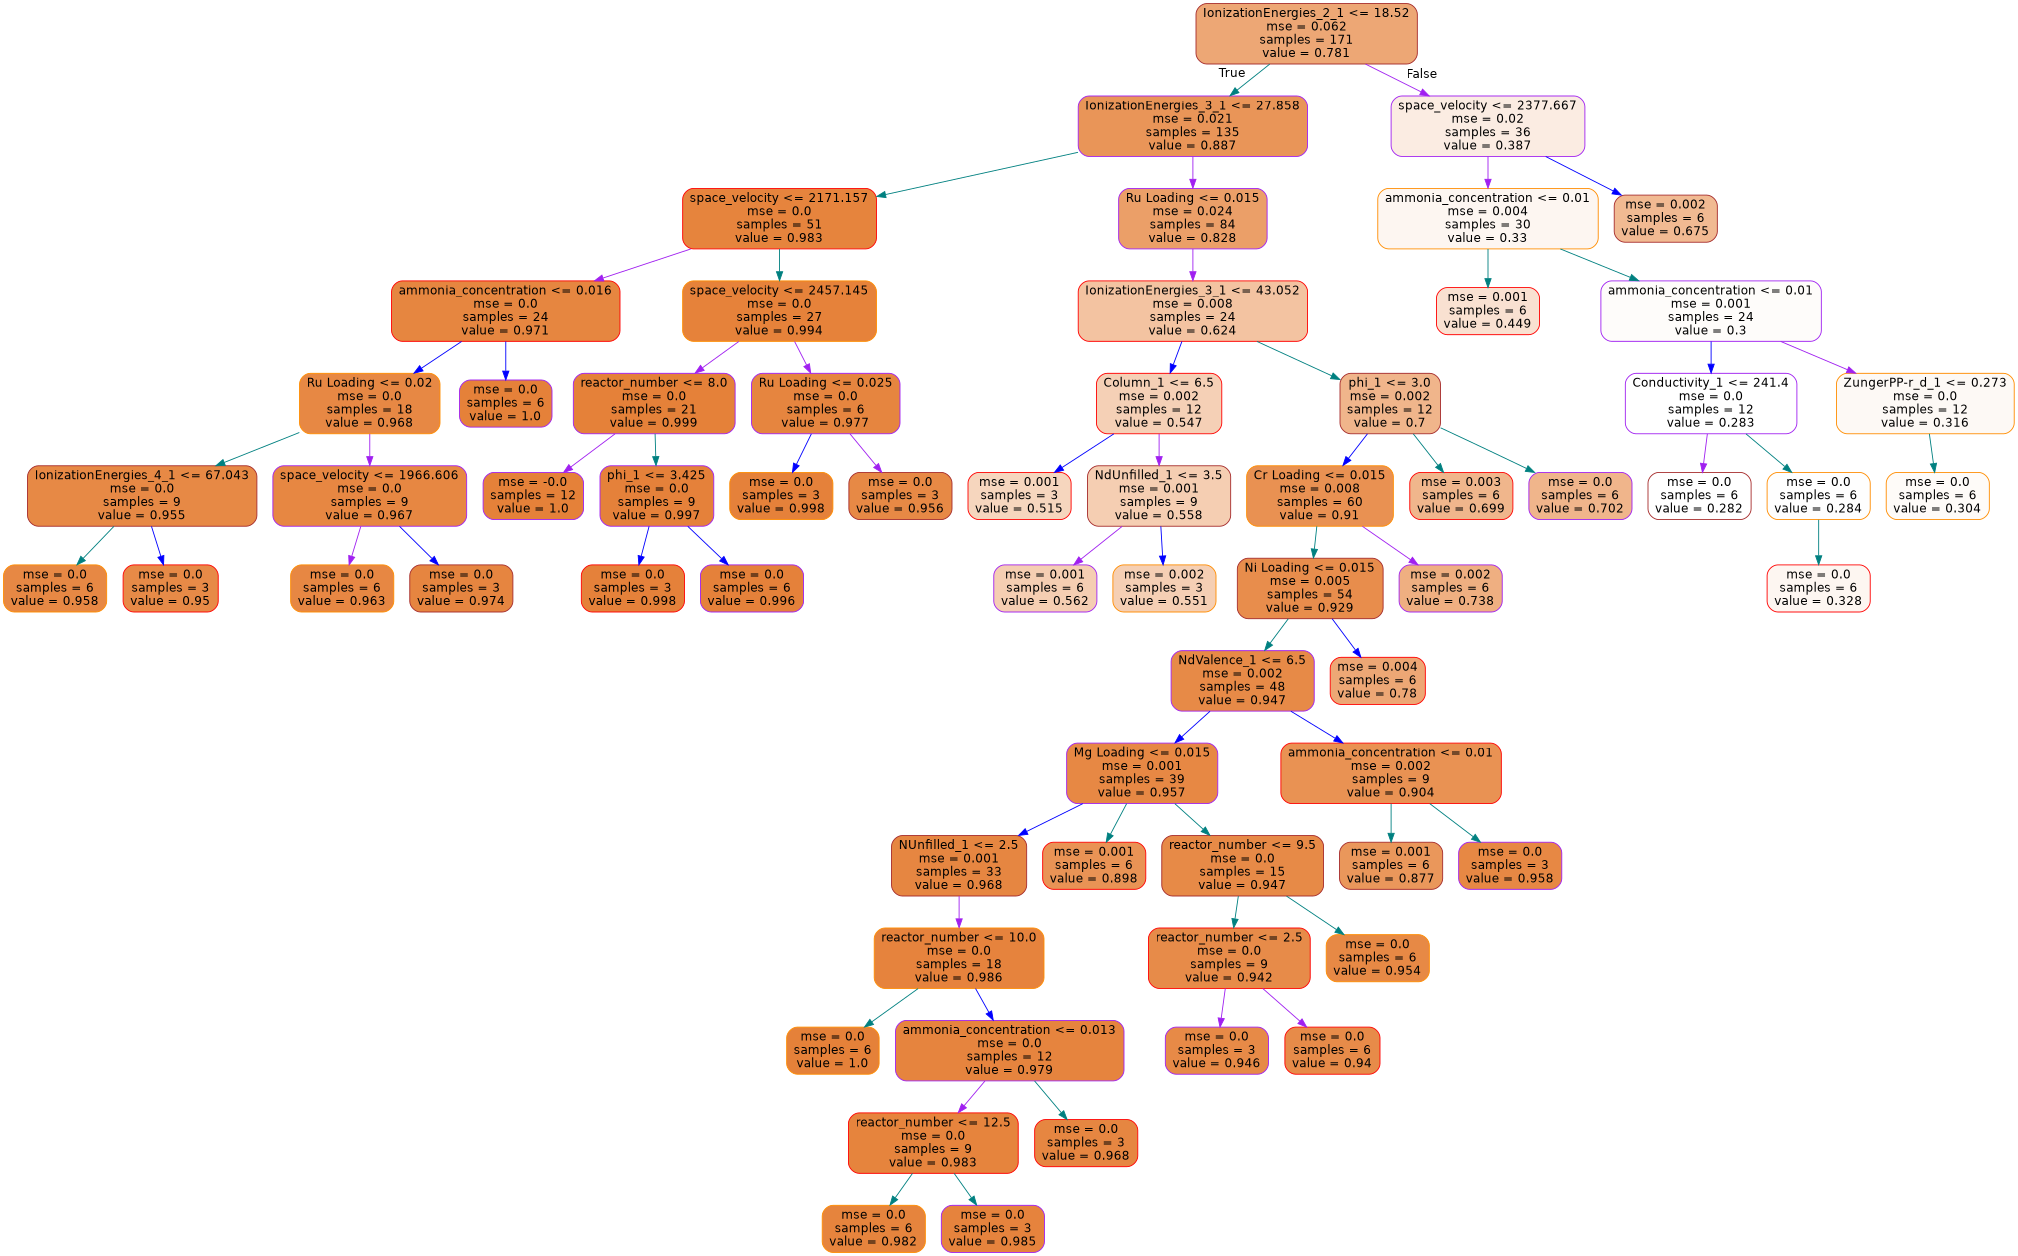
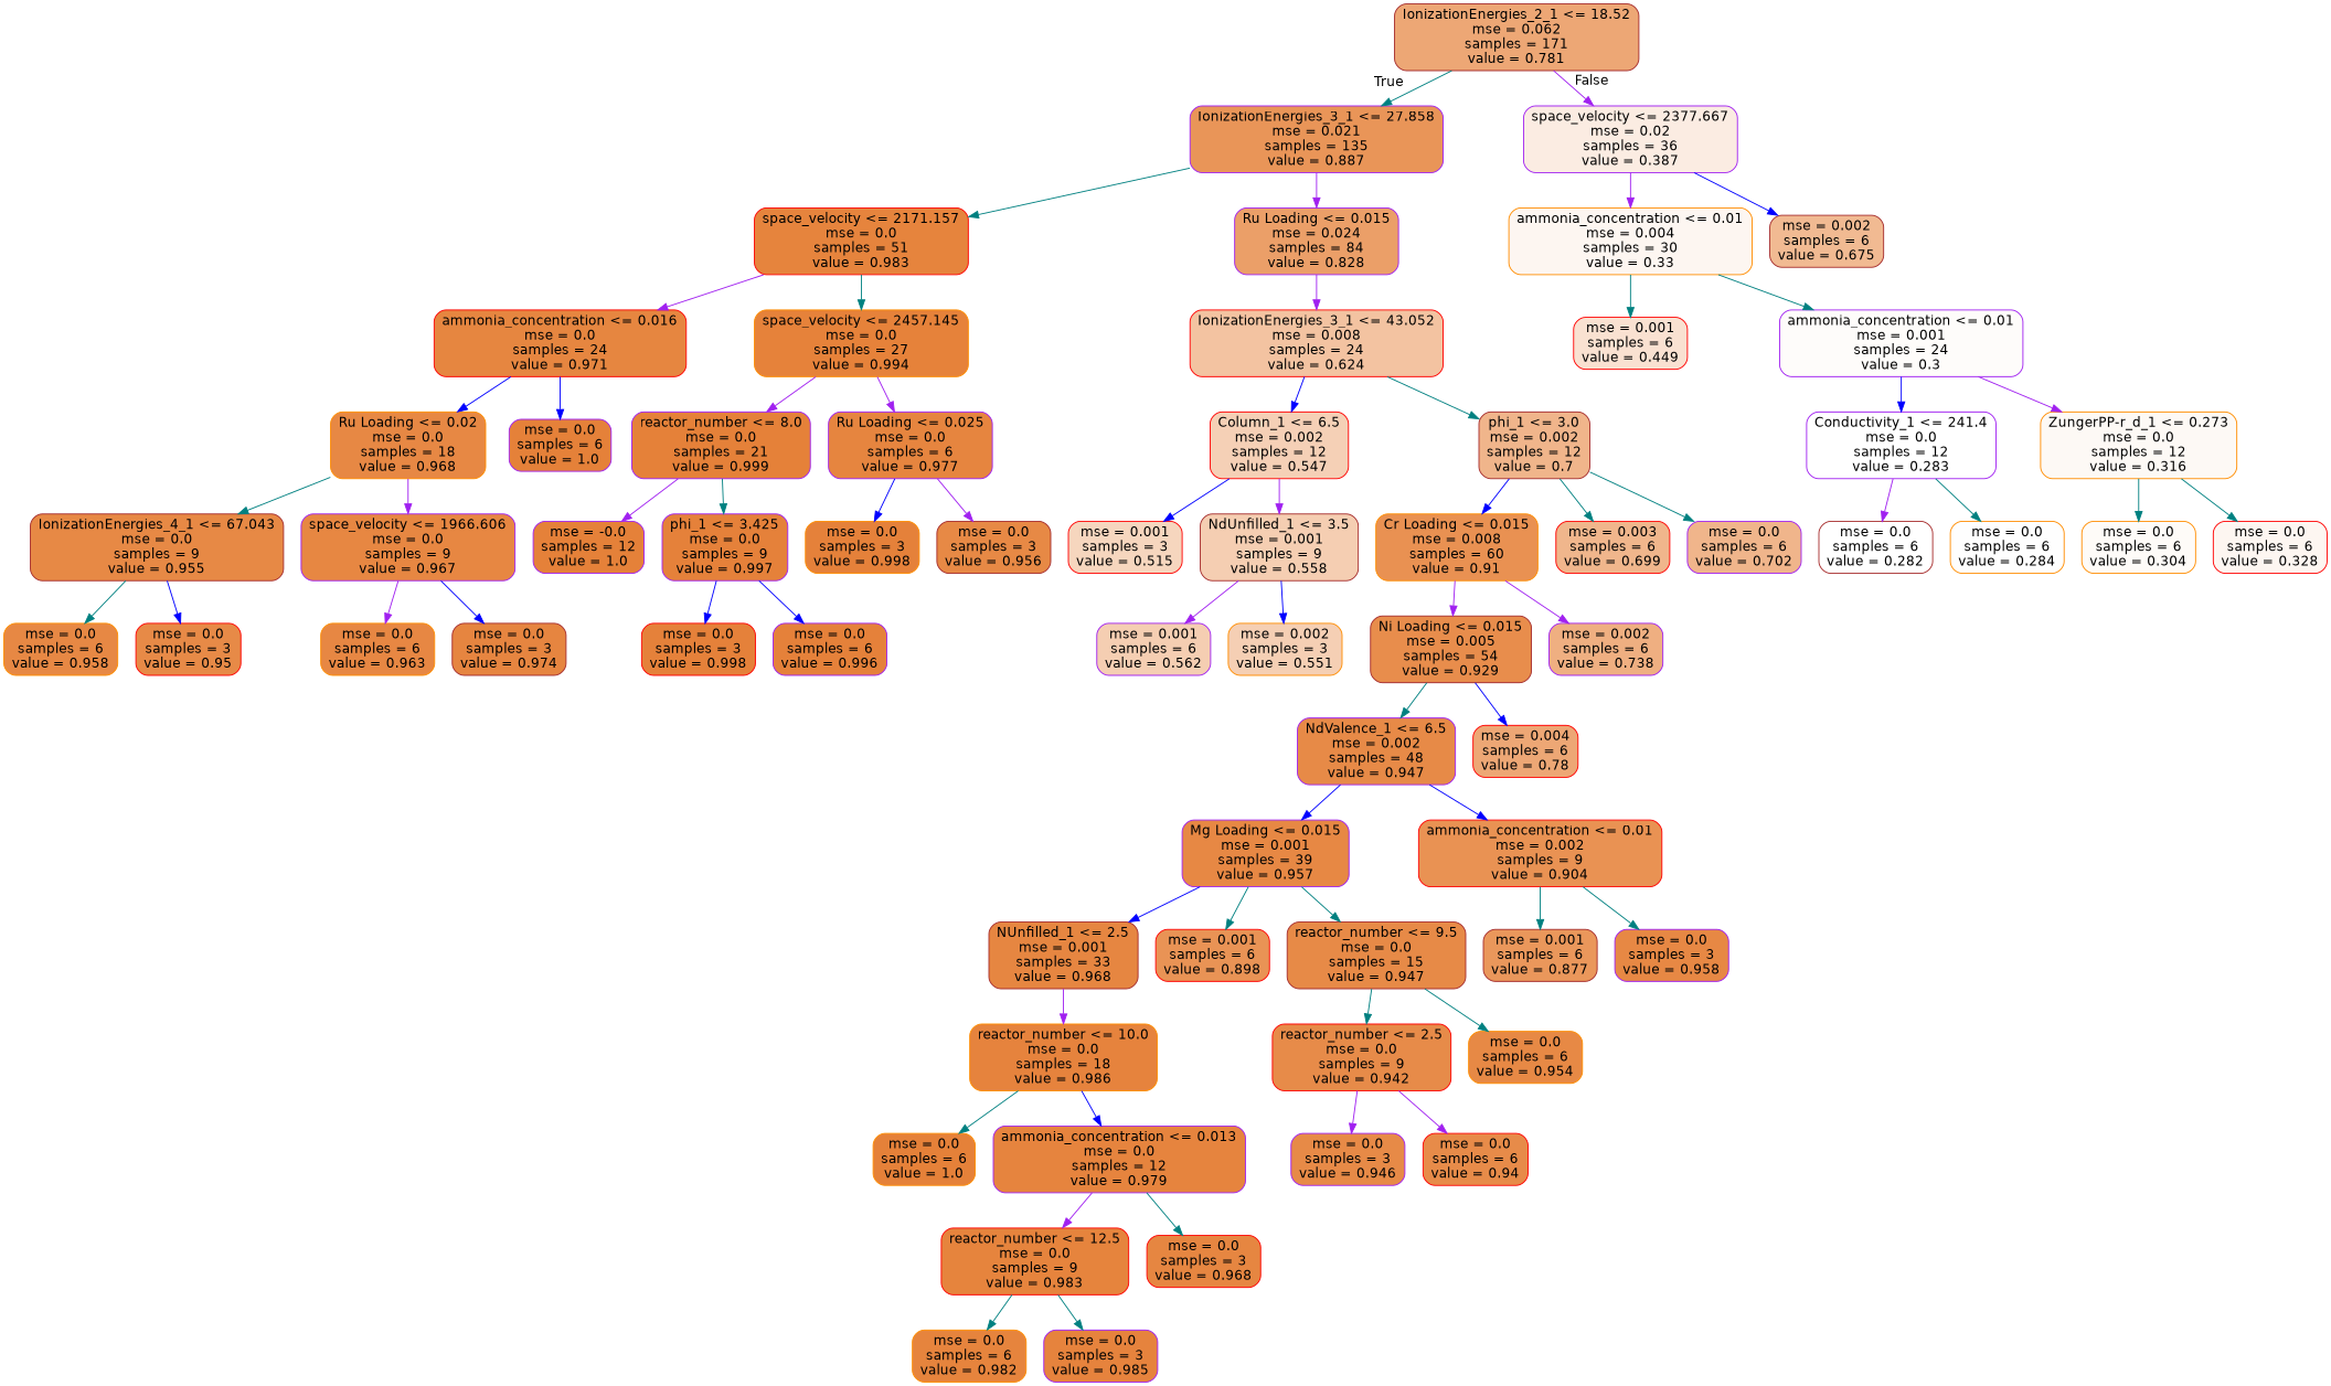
  digraph {
    node [color=purple fillcolor="#e58139ff" fontname=helvetica shape=box style="filled, rounded"]
    edge [color=teal fontname=helvetica]
    n1 [color=brown fillcolor="#e58139b1" label="IonizationEnergies_2_1 <= 18.52\nmse = 0.062\nsamples = 171\nvalue = 0.781"]
    n2 [fillcolor="#e58139d7" label="IonizationEnergies_3_1 <= 27.858\nmse = 0.021\nsamples = 135\nvalue = 0.887"]
    n3 [fillcolor="#e5813925" label="space_velocity <= 2377.667\nmse = 0.02\nsamples = 36\nvalue = 0.387"]
    n4 [color=red fillcolor="#e58139f9" label="space_velocity <= 2171.157\nmse = 0.0\nsamples = 51\nvalue = 0.983"]
    n5 [fillcolor="#e58139c2" label="Ru Loading <= 0.015\nmse = 0.024\nsamples = 84\nvalue = 0.828"]
    n6 [color=darkorange fillcolor="#e5813911" label="ammonia_concentration <= 0.01\nmse = 0.004\nsamples = 30\nvalue = 0.33"]
    n7 [color=brown fillcolor="#e581398c" label="mse = 0.002\nsamples = 6\nvalue = 0.675"]
    n8 [color=red fillcolor="#e58139f5" label="ammonia_concentration <= 0.016\nmse = 0.0\nsamples = 24\nvalue = 0.971"]
    n9 [color=darkorange fillcolor="#e58139fd" label="space_velocity <= 2457.145\nmse = 0.0\nsamples = 27\nvalue = 0.994"]
    n10 [color=red fillcolor="#e5813979" label="IonizationEnergies_3_1 <= 43.052\nmse = 0.008\nsamples = 24\nvalue = 0.624"]
    n11 [color=darkorange fillcolor="#e58139f1" label="Ru Loading <= 0.02\nmse = 0.0\nsamples = 18\nvalue = 0.968"]
    n12 [label="mse = 0.0\nsamples = 6\nvalue = 1.0"]
    n13 [label="reactor_number <= 8.0\nmse = 0.0\nsamples = 21\nvalue = 0.999"]
    n14 [fillcolor="#e58139f7" label="Ru Loading <= 0.025\nmse = 0.0\nsamples = 6\nvalue = 0.977"]
    n15 [color=brown fillcolor="#e58139ef" label="IonizationEnergies_4_1 <= 67.043\nmse = 0.0\nsamples = 9\nvalue = 0.955"]
    n16 [fillcolor="#e58139f3" label="space_velocity <= 1966.606\nmse = 0.0\nsamples = 9\nvalue = 0.967"]
    n17 [color=darkorange fillcolor="#e58139f0" label="mse = 0.0\nsamples = 6\nvalue = 0.958"]
    n18 [color=red fillcolor="#e58139ed" label="mse = 0.0\nsamples = 3\nvalue = 0.95"]
    n19 [color=darkorange fillcolor="#e58139f2" label="mse = 0.0\nsamples = 6\nvalue = 0.963"]
    n20 [color=brown fillcolor="#e58139f6" label="mse = 0.0\nsamples = 3\nvalue = 0.974"]
    n21 [label="mse = -0.0\nsamples = 12\nvalue = 1.0"]
    n22 [fillcolor="#e58139fe" label="phi_1 <= 3.425\nmse = 0.0\nsamples = 9\nvalue = 0.997"]
    n23 [color=darkorange fillcolor="#e58139fe" label="mse = 0.0\nsamples = 3\nvalue = 0.998"]
    n24 [color=brown fillcolor="#e58139ef" label="mse = 0.0\nsamples = 3\nvalue = 0.956"]
    n25 [color=red fillcolor="#e58139fe" label="mse = 0.0\nsamples = 3\nvalue = 0.998"]
    n26 [fillcolor="#e58139fe" label="mse = 0.0\nsamples = 6\nvalue = 0.996"]
    n27 [color=red fillcolor="#e581395e" label="Column_1 <= 6.5\nmse = 0.002\nsamples = 12\nvalue = 0.547"]
    n28 [color=brown fillcolor="#e5813995" label="phi_1 <= 3.0\nmse = 0.002\nsamples = 12\nvalue = 0.7"]
    n29 [color=darkorange fillcolor="#e58139df" label="Cr Loading <= 0.015\nmse = 0.008\nsamples = 60\nvalue = 0.91"]
    n30 [color=brown fillcolor="#e58139e6" label="Ni Loading <= 0.015\nmse = 0.005\nsamples = 54\nvalue = 0.929"]
    n31 [fillcolor="#e58139a2" label="mse = 0.002\nsamples = 6\nvalue = 0.738"]
    n32 [color=red fillcolor="#e5813953" label="mse = 0.001\nsamples = 3\nvalue = 0.515"]
    n33 [color=brown fillcolor="#e5813962" label="NdUnfilled_1 <= 3.5\nmse = 0.001\nsamples = 9\nvalue = 0.558"]
    n34 [color=red fillcolor="#e5813994" label="mse = 0.003\nsamples = 6\nvalue = 0.699"]
    n35 [fillcolor="#e5813995" label="mse = 0.0\nsamples = 6\nvalue = 0.702"]
    n36 [fillcolor="#e5813963" label="mse = 0.001\nsamples = 6\nvalue = 0.562"]
    n37 [color=darkorange fillcolor="#e5813960" label="mse = 0.002\nsamples = 3\nvalue = 0.551"]
    n38 [fillcolor="#e58139ec" label="NdValence_1 <= 6.5\nmse = 0.002\nsamples = 48\nvalue = 0.947"]
    n39 [color=red fillcolor="#e58139b1" label="mse = 0.004\nsamples = 6\nvalue = 0.78"]
    n40 [fillcolor="#e58139f0" label="Mg Loading <= 0.015\nmse = 0.001\nsamples = 39\nvalue = 0.957"]
    n41 [color=red fillcolor="#e58139dd" label="ammonia_concentration <= 0.01\nmse = 0.002\nsamples = 9\nvalue = 0.904"]
    n42 [color=brown fillcolor="#e58139f4" label="NUnfilled_1 <= 2.5\nmse = 0.001\nsamples = 33\nvalue = 0.968"]
    n43 [color=red fillcolor="#e58139db" label="mse = 0.001\nsamples = 6\nvalue = 0.898"]
    n44 [color=brown fillcolor="#e58139ec" label="reactor_number <= 9.5\nmse = 0.0\nsamples = 15\nvalue = 0.947"]
    n45 [color=brown fillcolor="#e58139d3" label="mse = 0.001\nsamples = 6\nvalue = 0.877"]
    n46 [fillcolor="#e58139f0" label="mse = 0.0\nsamples = 3\nvalue = 0.958"]
    n47 [color=darkorange fillcolor="#e58139fa" label="reactor_number <= 10.0\nmse = 0.0\nsamples = 18\nvalue = 0.986"]
    n48 [color=darkorange label="mse = 0.0\nsamples = 6\nvalue = 1.0"]
    n49 [fillcolor="#e58139f8" label="ammonia_concentration <= 0.013\nmse = 0.0\nsamples = 12\nvalue = 0.979"]
    n50 [color=red fillcolor="#e58139ea" label="reactor_number <= 2.5\nmse = 0.0\nsamples = 9\nvalue = 0.942"]
    n51 [color=darkorange fillcolor="#e58139ef" label="mse = 0.0\nsamples = 6\nvalue = 0.954"]
    n52 [color=red fillcolor="#e58139f9" label="reactor_number <= 12.5\nmse = 0.0\nsamples = 9\nvalue = 0.983"]
    n53 [color=red fillcolor="#e58139f4" label="mse = 0.0\nsamples = 3\nvalue = 0.968"]
    n54 [color=darkorange fillcolor="#e58139f9" label="mse = 0.0\nsamples = 6\nvalue = 0.982"]
    n55 [fillcolor="#e58139fa" label="mse = 0.0\nsamples = 3\nvalue = 0.985"]
    n56 [fillcolor="#e58139ec" label="mse = 0.0\nsamples = 3\nvalue = 0.946"]
    n57 [color=red fillcolor="#e58139ea" label="mse = 0.0\nsamples = 6\nvalue = 0.94"]
    n58 [color=red fillcolor="#e581393b" label="mse = 0.001\nsamples = 6\nvalue = 0.449"]
    n59 [fillcolor="#e5813906" label="ammonia_concentration <= 0.01\nmse = 0.001\nsamples = 24\nvalue = 0.3"]
    n60 [fillcolor="#e5813900" label="Conductivity_1 <= 241.4\nmse = 0.0\nsamples = 12\nvalue = 0.283"]
    n61 [color=darkorange fillcolor="#e581390c" label="ZungerPP-r_d_1 <= 0.273\nmse = 0.0\nsamples = 12\nvalue = 0.316"]
    n62 [color=brown fillcolor="#e5813900" label="mse = 0.0\nsamples = 6\nvalue = 0.282"]
    n63 [color=darkorange fillcolor="#e5813901" label="mse = 0.0\nsamples = 6\nvalue = 0.284"]
    n64 [color=darkorange fillcolor="#e5813908" label="mse = 0.0\nsamples = 6\nvalue = 0.304"]
    n65 [color=red fillcolor="#e5813911" label="mse = 0.0\nsamples = 6\nvalue = 0.328"]
    n1 -> n2 [headlabel=True labelangle=45 labeldistance=2.5]
    n1 -> n3 [color=purple headlabel=False labelangle=-45 labeldistance=2.5]
    n2 -> n4
    n2 -> n5 [color=purple]
    n3 -> n6 [color=purple]
    n3 -> n7 [color=blue]
    n4 -> n8 [color=purple]
    n4 -> n9
    n5 -> n10 [color=purple]
    n6 -> n58
    n6 -> n59
    n8 -> n11 [color=blue]
    n8 -> n12 [color=blue]
    n9 -> n13 [color=purple]
    n9 -> n14 [color=purple]
    n10 -> n27 [color=blue]
    n10 -> n28
    n11 -> n15
    n11 -> n16 [color=purple]
    n13 -> n21 [color=purple]
    n13 -> n22
    n14 -> n23 [color=blue]
    n14 -> n24 [color=purple]
    n15 -> n17
    n15 -> n18 [color=blue]
    n16 -> n19 [color=purple]
    n16 -> n20 [color=blue]
    n22 -> n25 [color=blue]
    n22 -> n26 [color=blue]
    n27 -> n32 [color=blue]
    n27 -> n33 [color=purple]
    n28 -> n29 [color=blue]
    n28 -> n34
    n28 -> n35
-   n29 -> n30
+   n29 -> n30 [color=purple]
    n29 -> n31 [color=purple]
    n30 -> n38
    n30 -> n39 [color=blue]
    n33 -> n36 [color=purple]
    n33 -> n37 [color=blue]
    n38 -> n40 [color=blue]
    n38 -> n41 [color=blue]
    n40 -> n42 [color=blue]
    n40 -> n43
    n40 -> n44
    n41 -> n45
    n41 -> n46
    n42 -> n47 [color=purple]
    n44 -> n50
    n44 -> n51
    n47 -> n48
    n47 -> n49 [color=blue]
    n49 -> n52 [color=purple]
    n49 -> n53
    n50 -> n56 [color=purple]
    n50 -> n57 [color=purple]
    n52 -> n54
    n52 -> n55
    n59 -> n60 [color=blue]
    n59 -> n61 [color=purple]
    n60 -> n62 [color=purple]
    n60 -> n63
    n61 -> n64
-   n63 -> n65
+   n61 -> n65
  }
